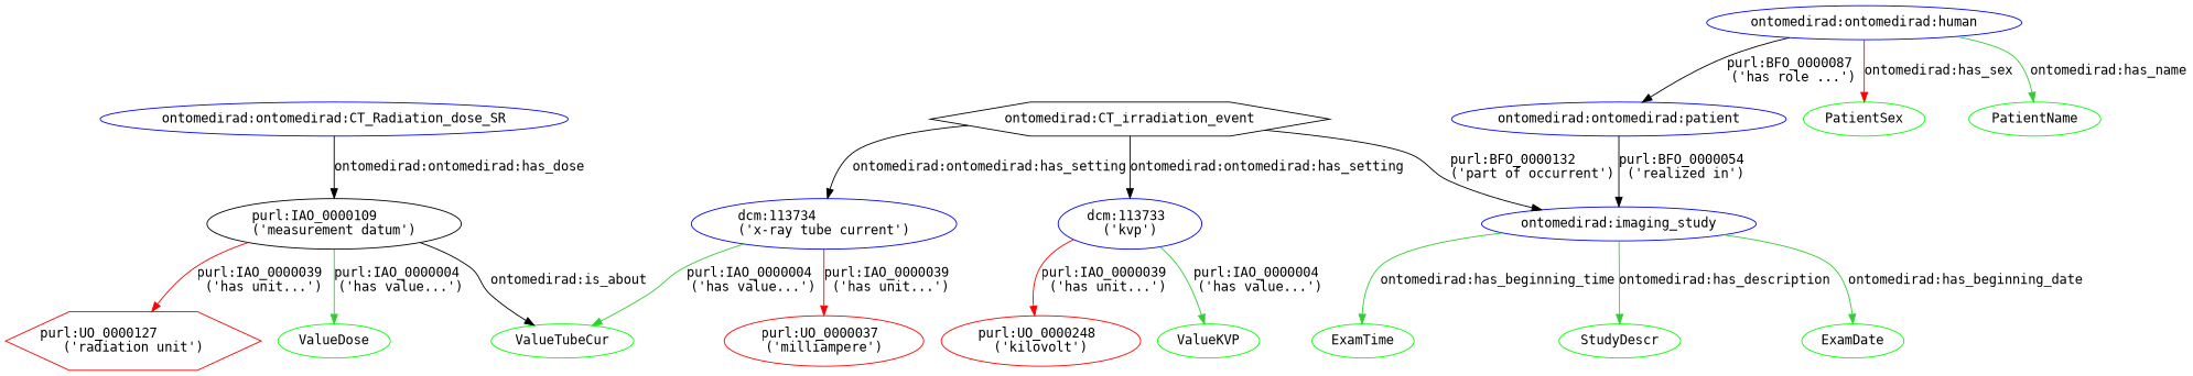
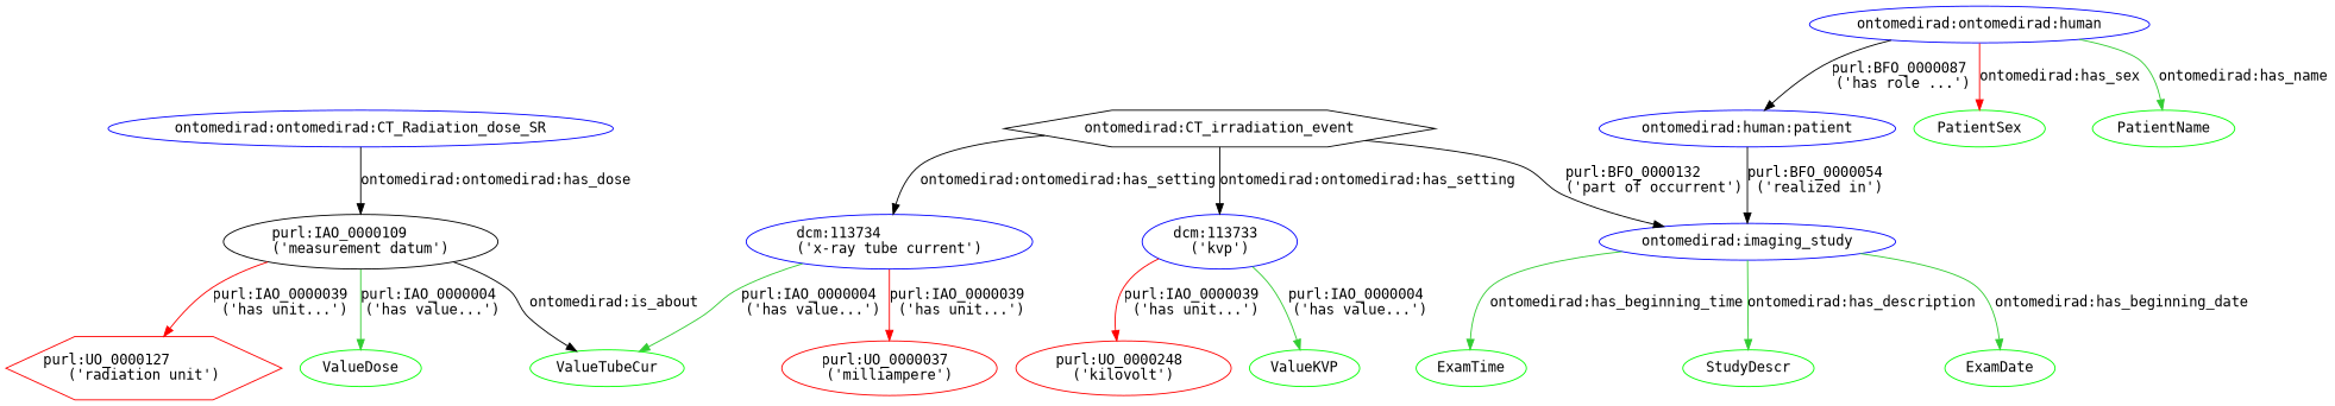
  digraph {
    fontname="DejaVu Sans Mono"
    node [color=green fontname="DejaVu Sans Mono"]
    edge [fontname="DejaVu Sans Mono"]
    n1 [color=blue label="ontomedirad:ontomedirad:CT_Radiation_dose_SR"]
    n2 [label="purl:IAO_0000109 \l('measurement datum')" shape=ellipse color=""]
    ValueDose
    n4 [color=red label="purl:UO_0000127 \l('radiation unit')" shape=hexagon]
    ValueTubeCur
    n6 [label="ontomedirad:CT_irradiation_event" shape=hexagon color=""]
    n7 [color=blue label="ontomedirad:imaging_study"]
    n8 [color=blue label="dcm:113733 \l('kvp')"]
    n9 [color=blue label="dcm:113734 \l('x-ray tube current')"]
    ExamDate
    ExamTime
    StudyDescr
    ValueKVP
    n14 [color=red label="purl:UO_0000248 \l('kilovolt')"]
    n15 [color=red label="purl:UO_0000037 \l('milliampere')"]
-   n16 [color=blue label="ontomedirad:ontomedirad:patient"]
+   n16 [color=blue label="ontomedirad:human:patient"]
    n17 [color=blue label="ontomedirad:ontomedirad:human"]
    PatientSex
    PatientName
    n1 -> n2 [label="ontomedirad:ontomedirad:has_dose"]
    n2 -> ValueDose [color=limegreen label="purl:IAO_0000004 \l('has value...')"]
    n2 -> n4 [color=red label="purl:IAO_0000039 \l('has unit...')"]
    n2 -> ValueTubeCur [label="ontomedirad:is_about"]
    n6 -> n7 [label="purl:BFO_0000132 \l('part of occurrent')"]
    n6 -> n8 [label="ontomedirad:ontomedirad:has_setting"]
    n6 -> n9 [label="ontomedirad:ontomedirad:has_setting"]
    n7 -> ExamDate [color=limegreen label="ontomedirad:has_beginning_date"]
    n7 -> ExamTime [color=limegreen label="ontomedirad:has_beginning_time"]
    n7 -> StudyDescr [color=limegreen label="ontomedirad:has_description"]
    n8 -> ValueKVP [color=limegreen label="purl:IAO_0000004 \l('has value...')"]
    n8 -> n14 [color=red label="purl:IAO_0000039 \l('has unit...')"]
    n9 -> ValueTubeCur [color=limegreen label="purl:IAO_0000004 \l('has value...')"]
    n9 -> n15 [color=red label="purl:IAO_0000039 \l('has unit...')"]
    n16 -> n7 [label="purl:BFO_0000054 \l('realized in')"]
    n17 -> n16 [label="purl:BFO_0000087 \l('has role ...')"]
    n17 -> PatientSex [color=red label="ontomedirad:has_sex"]
    n17 -> PatientName [color=limegreen label="ontomedirad:has_name"]
  }
